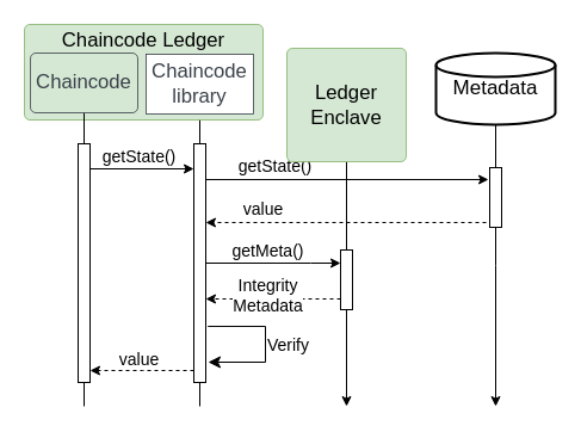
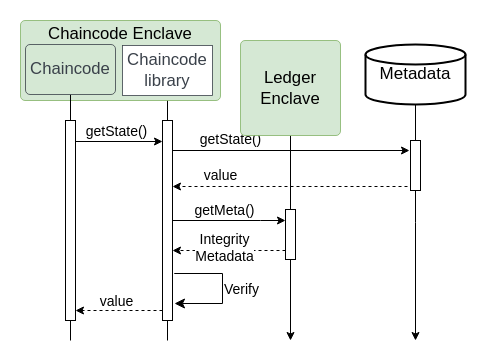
  <mxCell id="0" />
  <mxCell id="1" parent="0" />
  <mxCell id="2" style="edgeStyle=orthogonalEdgeStyle;rounded=0;orthogonalLoop=1;jettySize=auto;html=1;endArrow=none;endFill=0;" edge="1" parent="1" source="20"><mxGeometry relative="1" as="geometry"><mxPoint x="167" y="340" as="targetPoint" /></mxGeometry></mxCell>
- <mxCell id="3" value="Chaincode Ledger&lt;br&gt;&lt;br&gt;&lt;br&gt;&lt;br&gt;&lt;br&gt;&lt;br&gt;" style="html=1;overflow=block;blockSpacing=1;whiteSpace=wrap;fontSize=16.7;spacing=3.8;strokeColor=#82b366;strokeOpacity=100;fillOpacity=100;rounded=1;absoluteArcSize=1;arcSize=9;fillColor=#d5e8d4;strokeWidth=0.8;lucidId=cE2Tn4evAp3L;" parent="1" vertex="1"><mxGeometry x="20" y="20" width="200" height="80" as="geometry" /></mxCell>
+ <mxCell id="3" value="Chaincode Enclave&lt;br&gt;&lt;br&gt;&lt;br&gt;&lt;br&gt;&lt;br&gt;&lt;br&gt;" style="html=1;overflow=block;blockSpacing=1;whiteSpace=wrap;fontSize=16.7;spacing=3.8;strokeColor=#82b366;strokeOpacity=100;fillOpacity=100;rounded=1;absoluteArcSize=1;arcSize=9;fillColor=#d5e8d4;strokeWidth=0.8;lucidId=cE2Tn4evAp3L;" parent="1" vertex="1"><mxGeometry x="20" y="20" width="200" height="80" as="geometry" /></mxCell>
  <mxCell id="4" style="edgeStyle=orthogonalEdgeStyle;rounded=0;orthogonalLoop=1;jettySize=auto;html=1;endArrow=none;endFill=0;" edge="1" parent="1" source="5"><mxGeometry relative="1" as="geometry"><mxPoint x="70" y="340" as="targetPoint" /></mxGeometry></mxCell>
  <mxCell id="5" value="Chaincode" style="html=1;overflow=block;blockSpacing=1;whiteSpace=wrap;fontSize=16.7;fontColor=#3a414a;spacing=3.8;strokeColor=#3a414a;strokeOpacity=100;rounded=1;absoluteArcSize=1;arcSize=9;strokeWidth=0.8;lucidId=cE2T0NZ7hYbh;fillColor=#d5e8d4;" parent="1" vertex="1"><mxGeometry x="25" y="44" width="90" height="50" as="geometry" /></mxCell>
  <mxCell id="6" style="edgeStyle=elbowEdgeStyle;rounded=0;orthogonalLoop=1;jettySize=auto;html=1;elbow=vertical;curved=0;" edge="1" parent="1"><mxGeometry relative="1" as="geometry"><mxPoint x="75" y="141" as="sourcePoint" /><mxPoint x="162" y="141" as="targetPoint" /></mxGeometry></mxCell>
  <mxCell id="7" value="&lt;font style=&quot;font-size: 14px;&quot;&gt;getState()&lt;/font&gt;" style="edgeLabel;html=1;align=center;verticalAlign=middle;resizable=0;points=[];" vertex="1" connectable="0" parent="6"><mxGeometry x="-0.379" y="2" relative="1" as="geometry"><mxPoint x="13" y="-9" as="offset" /></mxGeometry></mxCell>
  <mxCell id="8" value="" style="html=1;points=[];perimeter=orthogonalPerimeter;outlineConnect=0;targetShapes=umlLifeline;portConstraint=eastwest;newEdgeStyle={&quot;edgeStyle&quot;:&quot;elbowEdgeStyle&quot;,&quot;elbow&quot;:&quot;vertical&quot;,&quot;curved&quot;:0,&quot;rounded&quot;:0};" vertex="1" parent="1"><mxGeometry x="65" y="120" width="10" height="200" as="geometry" /></mxCell>
  <mxCell id="9" style="edgeStyle=elbowEdgeStyle;rounded=0;orthogonalLoop=1;jettySize=auto;html=1;elbow=horizontal;curved=0;dashed=1;" edge="1" parent="1"><mxGeometry relative="1" as="geometry"><mxPoint x="162" y="310" as="sourcePoint" /><mxPoint x="75" y="310" as="targetPoint" /></mxGeometry></mxCell>
  <mxCell id="10" value="&lt;font style=&quot;font-size: 14px;&quot;&gt;value&lt;/font&gt;" style="edgeLabel;html=1;align=center;verticalAlign=middle;resizable=0;points=[];" vertex="1" connectable="0" parent="9"><mxGeometry x="-0.333" y="4" relative="1" as="geometry"><mxPoint x="-18" y="-14" as="offset" /></mxGeometry></mxCell>
  <mxCell id="11" style="edgeStyle=elbowEdgeStyle;rounded=0;orthogonalLoop=1;jettySize=auto;html=1;elbow=vertical;curved=0;" edge="1" parent="1"><mxGeometry relative="1" as="geometry"><mxPoint x="171" y="150" as="sourcePoint" /><mxPoint x="409" y="150" as="targetPoint" /></mxGeometry></mxCell>
  <mxCell id="12" value="&lt;font style=&quot;font-size: 14px;&quot;&gt;getState()&lt;/font&gt;" style="edgeLabel;html=1;align=center;verticalAlign=middle;resizable=0;points=[];" vertex="1" connectable="0" parent="11"><mxGeometry x="-0.462" relative="1" as="geometry"><mxPoint x="-6" y="-12" as="offset" /></mxGeometry></mxCell>
  <mxCell id="13" value="" style="edgeStyle=elbowEdgeStyle;rounded=0;orthogonalLoop=1;jettySize=auto;html=1;elbow=vertical;curved=0;" edge="1" parent="1" source="15" target="26"><mxGeometry relative="1" as="geometry"><Array as="points"><mxPoint x="260" y="220" /><mxPoint x="210" y="205" /></Array></mxGeometry></mxCell>
  <mxCell id="14" value="&lt;span style=&quot;font-size: 14px;&quot;&gt;getMeta()&lt;/span&gt;" style="edgeLabel;html=1;align=center;verticalAlign=middle;resizable=0;points=[];" vertex="1" connectable="0" parent="13"><mxGeometry x="-0.097" y="1" relative="1" as="geometry"><mxPoint y="-10" as="offset" /></mxGeometry></mxCell>
  <mxCell id="15" value="" style="html=1;points=[];perimeter=orthogonalPerimeter;outlineConnect=0;targetShapes=umlLifeline;portConstraint=eastwest;newEdgeStyle={&quot;edgeStyle&quot;:&quot;elbowEdgeStyle&quot;,&quot;elbow&quot;:&quot;vertical&quot;,&quot;curved&quot;:0,&quot;rounded&quot;:0};" vertex="1" parent="1"><mxGeometry x="162" y="120" width="10" height="200" as="geometry" /></mxCell>
  <mxCell id="16" style="edgeStyle=orthogonalEdgeStyle;rounded=0;orthogonalLoop=1;jettySize=auto;html=1;" edge="1" parent="1" source="17"><mxGeometry relative="1" as="geometry"><mxPoint x="290" y="340" as="targetPoint" /></mxGeometry></mxCell>
  <mxCell id="17" value="Ledger Enclave" style="html=1;overflow=block;blockSpacing=1;whiteSpace=wrap;fontSize=16.7;spacing=3.8;strokeColor=#82b366;strokeOpacity=100;fillOpacity=100;rounded=1;absoluteArcSize=1;arcSize=9;fillColor=#d5e8d4;strokeWidth=0.8;lucidId=cE2Tn4evAp3L;" vertex="1" parent="1"><mxGeometry x="240" y="40" width="100" height="95" as="geometry" /></mxCell>
  <mxCell id="18" style="edgeStyle=orthogonalEdgeStyle;rounded=0;orthogonalLoop=1;jettySize=auto;html=1;" edge="1" parent="1" source="19"><mxGeometry relative="1" as="geometry"><mxPoint x="415" y="340" as="targetPoint" /></mxGeometry></mxCell>
  <mxCell id="19" value="&lt;font style=&quot;font-size: 17px;&quot;&gt;Metadata&lt;/font&gt;" style="strokeWidth=2;html=1;shape=mxgraph.flowchart.database;whiteSpace=wrap;" vertex="1" parent="1"><mxGeometry x="365" y="44" width="100" height="60" as="geometry" /></mxCell>
  <mxCell id="20" value="Chaincode library" style="html=1;overflow=block;blockSpacing=1;whiteSpace=wrap;fontSize=16.7;fontColor=#3a414a;spacing=3.8;strokeColor=#3a414a;strokeOpacity=100;absoluteArcSize=1;arcSize=9;strokeWidth=0.8;lucidId=cE2T0NZ7hYbh;rounded=0;" vertex="1" parent="1"><mxGeometry x="122" y="45" width="90" height="50" as="geometry" /></mxCell>
  <mxCell id="21" style="edgeStyle=elbowEdgeStyle;rounded=0;orthogonalLoop=1;jettySize=auto;html=1;elbow=vertical;curved=0;entryX=1.3;entryY=0.421;entryDx=0;entryDy=0;entryPerimeter=0;dashed=1;" edge="1" parent="1"><mxGeometry relative="1" as="geometry"><mxPoint x="412" y="185" as="sourcePoint" /><mxPoint x="172" y="186.57" as="targetPoint" /></mxGeometry></mxCell>
  <mxCell id="22" value="&lt;font style=&quot;font-size: 14px;&quot;&gt;value&lt;/font&gt;" style="edgeLabel;html=1;align=center;verticalAlign=middle;resizable=0;points=[];" vertex="1" connectable="0" parent="21"><mxGeometry x="0.598" relative="1" as="geometry"><mxPoint x="-1" y="-12" as="offset" /></mxGeometry></mxCell>
  <mxCell id="23" value="" style="html=1;points=[];perimeter=orthogonalPerimeter;outlineConnect=0;targetShapes=umlLifeline;portConstraint=eastwest;newEdgeStyle={&quot;edgeStyle&quot;:&quot;elbowEdgeStyle&quot;,&quot;elbow&quot;:&quot;vertical&quot;,&quot;curved&quot;:0,&quot;rounded&quot;:0};" vertex="1" parent="1"><mxGeometry x="410" y="140" width="10" height="50" as="geometry" /></mxCell>
  <mxCell id="24" style="edgeStyle=elbowEdgeStyle;rounded=0;orthogonalLoop=1;jettySize=auto;html=1;elbow=vertical;curved=0;dashed=1;" edge="1" parent="1" source="26" target="15"><mxGeometry relative="1" as="geometry"><Array as="points"><mxPoint x="240" y="250" /></Array></mxGeometry></mxCell>
  <mxCell id="25" value="&lt;font style=&quot;font-size: 14px;&quot;&gt;Integrity&lt;br&gt;Metadata&lt;br&gt;&lt;/font&gt;" style="edgeLabel;html=1;align=center;verticalAlign=middle;resizable=0;points=[];" vertex="1" connectable="0" parent="24"><mxGeometry x="0.133" y="-2" relative="1" as="geometry"><mxPoint x="2" y="-2" as="offset" /></mxGeometry></mxCell>
  <mxCell id="26" value="" style="html=1;points=[];perimeter=orthogonalPerimeter;outlineConnect=0;targetShapes=umlLifeline;portConstraint=eastwest;newEdgeStyle={&quot;edgeStyle&quot;:&quot;elbowEdgeStyle&quot;,&quot;elbow&quot;:&quot;vertical&quot;,&quot;curved&quot;:0,&quot;rounded&quot;:0};" vertex="1" parent="1"><mxGeometry x="285" y="209" width="10" height="50" as="geometry" /></mxCell>
  <mxCell id="27" value="" style="edgeStyle=segmentEdgeStyle;endArrow=classic;html=1;curved=0;rounded=0;endSize=8;startSize=8;" edge="1" parent="1"><mxGeometry width="50" height="50" relative="1" as="geometry"><mxPoint x="204" y="273" as="sourcePoint" /><mxPoint x="174" y="303" as="targetPoint" /><Array as="points"><mxPoint x="174" y="273" /><mxPoint x="222" y="273" /><mxPoint x="222" y="303" /></Array></mxGeometry></mxCell>
  <mxCell id="28" value="&lt;font style=&quot;font-size: 14px;&quot;&gt;Verify&lt;/font&gt;" style="edgeLabel;html=1;align=center;verticalAlign=middle;resizable=0;points=[];" vertex="1" connectable="0" parent="27"><mxGeometry x="0.186" y="3" relative="1" as="geometry"><mxPoint x="15" as="offset" /></mxGeometry></mxCell>
